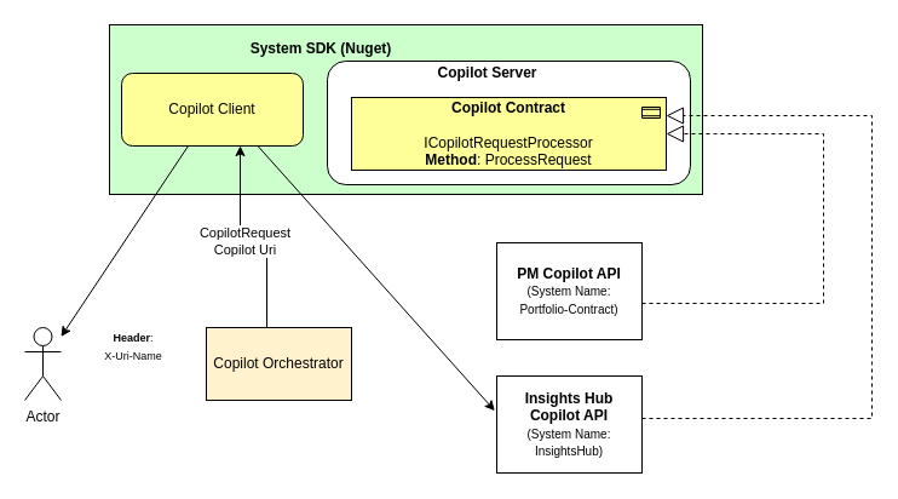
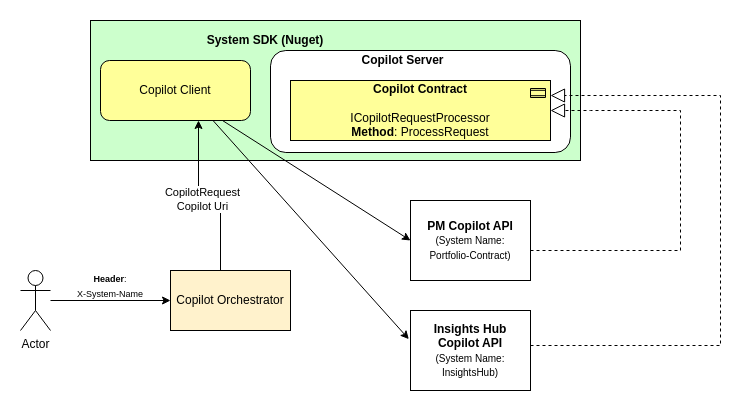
  <mxCell id="0" />
  <mxCell id="1" parent="0" />
  <mxCell id="2" value="Copilot Orchestrator" style="rounded=0;whiteSpace=wrap;html=1;fillColor=#fff2cc;" vertex="1" parent="1"><mxGeometry x="170" y="270" width="120" height="60" as="geometry" /></mxCell>
+ <mxCell id="3" value="" style="edgeStyle=orthogonalEdgeStyle;rounded=0;orthogonalLoop=1;jettySize=auto;html=1;" edge="1" parent="1" source="4" target="2"><mxGeometry relative="1" as="geometry" /></mxCell>
  <mxCell id="4" value="Actor" style="shape=umlActor;verticalLabelPosition=bottom;verticalAlign=top;html=1;outlineConnect=0;" vertex="1" parent="1"><mxGeometry x="20" y="270" width="30" height="60" as="geometry" /></mxCell>
  <mxCell id="5" value="&lt;b&gt;PM Copilot API&lt;br&gt;&lt;/b&gt;&lt;font style=&quot;font-size: 10px;&quot;&gt;(System Name:&lt;br&gt;Portfolio-Contract)&lt;/font&gt;" style="whiteSpace=wrap;html=1;rounded=0;" vertex="1" parent="1"><mxGeometry x="410" y="200" width="120" height="80" as="geometry" /></mxCell>
  <mxCell id="6" value="&lt;b&gt;Insights Hub&lt;br&gt;Copilot API&lt;br&gt;&lt;/b&gt;&lt;font style=&quot;font-size: 10px;&quot;&gt;(System Name:&lt;br&gt;InsightsHub)&lt;/font&gt;" style="whiteSpace=wrap;html=1;rounded=0;" vertex="1" parent="1"><mxGeometry x="410" y="310" width="120" height="80" as="geometry" /></mxCell>
  <mxCell id="7" value="" style="rounded=0;whiteSpace=wrap;html=1;fillColor=#CCFFCC;" vertex="1" parent="1"><mxGeometry x="90" y="20" width="490" height="140" as="geometry" /></mxCell>
  <mxCell id="8" value="&lt;b&gt;System SDK (N&lt;/b&gt;&lt;b style=&quot;background-color: transparent; color: light-dark(rgb(0, 0, 0), rgb(255, 255, 255));&quot;&gt;uget)&lt;/b&gt;" style="text;html=1;align=center;verticalAlign=middle;whiteSpace=wrap;rounded=0;" vertex="1" parent="1"><mxGeometry x="185" y="30" width="160" height="20" as="geometry" /></mxCell>
  <mxCell id="9" value="Copilot Client" style="rounded=1;whiteSpace=wrap;html=1;fillColor=#ffff99;" vertex="1" parent="1"><mxGeometry x="100" y="60" width="150" height="60" as="geometry" /></mxCell>
  <mxCell id="10" value="" style="rounded=1;whiteSpace=wrap;html=1;" vertex="1" parent="1"><mxGeometry x="270" y="50" width="300" height="102" as="geometry" /></mxCell>
  <mxCell id="11" value="" style="edgeStyle=orthogonalEdgeStyle;rounded=0;orthogonalLoop=1;jettySize=auto;html=1;" edge="1" parent="1" source="2" target="9"><mxGeometry relative="1" as="geometry"><Array as="points"><mxPoint x="220" y="210" /><mxPoint x="198" y="210" /></Array></mxGeometry></mxCell>
  <mxCell id="12" value="CopilotRequest&lt;br&gt;Copilot Uri" style="edgeLabel;html=1;align=center;verticalAlign=middle;resizable=0;points=[];" vertex="1" connectable="0" parent="11"><mxGeometry x="0.094" y="-3" relative="1" as="geometry"><mxPoint as="offset" /></mxGeometry></mxCell>
- <mxCell id="13" value="&lt;font style=&quot;font-size: 9px;&quot;&gt;&lt;b&gt;Header&lt;/b&gt;:&lt;br&gt;X-Uri-Name&lt;/font&gt;" style="text;html=1;align=center;verticalAlign=middle;whiteSpace=wrap;rounded=0;" vertex="1" parent="1"><mxGeometry x="60" y="270" width="100" height="30" as="geometry" /></mxCell>
- <mxCell id="14" value="" style="endArrow=classic;html=1;rounded=0;" edge="1" parent="1" source="9" target="4"><mxGeometry width="50" height="50" relative="1" as="geometry"><mxPoint x="220" y="150" as="sourcePoint" /><mxPoint x="270" y="100" as="targetPoint" /></mxGeometry></mxCell>
+ <mxCell id="13" value="&lt;font style=&quot;font-size: 9px;&quot;&gt;&lt;b&gt;Header&lt;/b&gt;:&lt;br&gt;X-System-Name&lt;/font&gt;" style="text;html=1;align=center;verticalAlign=middle;whiteSpace=wrap;rounded=0;" vertex="1" parent="1"><mxGeometry x="60" y="270" width="100" height="30" as="geometry" /></mxCell>
+ <mxCell id="14" value="" style="endArrow=classic;html=1;rounded=0;entryX=0;entryY=0.5;entryDx=0;entryDy=0;" edge="1" parent="1" source="9" target="5"><mxGeometry width="50" height="50" relative="1" as="geometry"><mxPoint x="220" y="150" as="sourcePoint" /><mxPoint x="270" y="100" as="targetPoint" /></mxGeometry></mxCell>
  <mxCell id="15" value="" style="endArrow=classic;html=1;rounded=0;entryX=-0.014;entryY=0.358;entryDx=0;entryDy=0;entryPerimeter=0;exitX=0.75;exitY=1;exitDx=0;exitDy=0;" edge="1" parent="1" source="9" target="6"><mxGeometry width="50" height="50" relative="1" as="geometry"><mxPoint x="210" y="150" as="sourcePoint" /><mxPoint x="400" y="240" as="targetPoint" /></mxGeometry></mxCell>
  <mxCell id="16" value="" style="endArrow=block;dashed=1;endFill=0;endSize=12;html=1;rounded=0;entryX=1;entryY=0.5;entryDx=0;entryDy=0;entryPerimeter=0;" edge="1" parent="1" target="19"><mxGeometry width="160" relative="1" as="geometry"><mxPoint x="530" y="250" as="sourcePoint" /><mxPoint x="680" y="130" as="targetPoint" /><Array as="points"><mxPoint x="680" y="250" /><mxPoint x="680" y="110" /><mxPoint x="590" y="110" /></Array></mxGeometry></mxCell>
  <mxCell id="17" value="" style="endArrow=block;dashed=1;endFill=0;endSize=12;html=1;rounded=0;entryX=1;entryY=0.25;entryDx=0;entryDy=0;entryPerimeter=0;" edge="1" parent="1" target="19"><mxGeometry width="160" relative="1" as="geometry"><mxPoint x="530" y="345" as="sourcePoint" /><mxPoint x="368.9" y="141.54" as="targetPoint" /><Array as="points"><mxPoint x="720" y="345" /><mxPoint x="720" y="300" /><mxPoint x="720" y="95" /></Array></mxGeometry></mxCell>
  <mxCell id="18" value="&lt;b&gt;Copilot Server&lt;/b&gt;" style="text;html=1;align=center;verticalAlign=middle;whiteSpace=wrap;rounded=0;" vertex="1" parent="1"><mxGeometry x="265" y="50" width="275" height="20" as="geometry" /></mxCell>
  <mxCell id="19" value="&lt;b&gt;Copilot Contract&lt;/b&gt;&lt;br&gt;&lt;br&gt;ICopilotRequestProcessor&lt;br&gt;&lt;b&gt;Method&lt;/b&gt;: ProcessRequest" style="html=1;outlineConnect=0;whiteSpace=wrap;fillColor=#ffff99;shape=mxgraph.archimate3.application;appType=contract;archiType=square;" vertex="1" parent="1"><mxGeometry x="290" y="80" width="260" height="60" as="geometry" /></mxCell>
